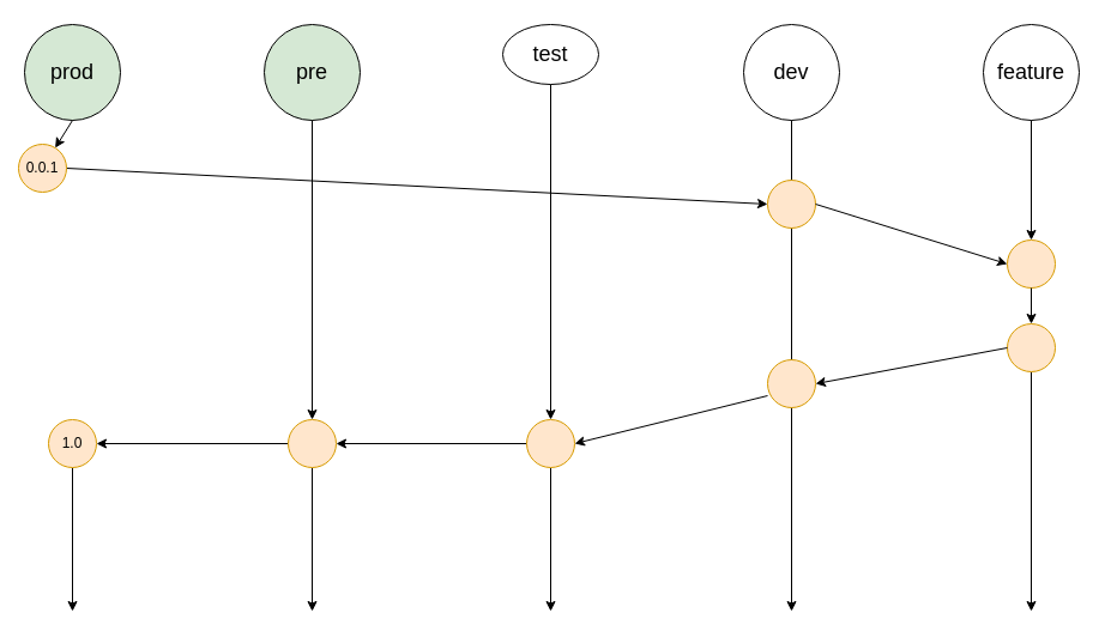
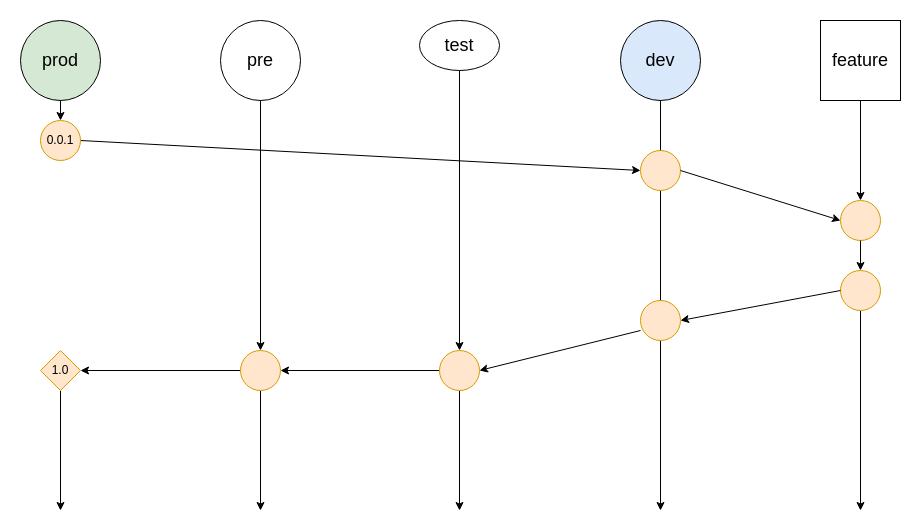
  <mxCell id="0" />
  <mxCell id="1" parent="0" />
  <mxCell id="2" style="edgeStyle=orthogonalEdgeStyle;rounded=0;orthogonalLoop=1;jettySize=auto;html=1;exitX=1;exitY=0.5;exitDx=0;exitDy=0;exitPerimeter=0;entryX=0;entryY=0.5;entryDx=0;entryDy=0;" parent="1" edge="1"><mxGeometry relative="1" as="geometry"><mxPoint x="70" y="330" as="sourcePoint" /></mxGeometry></mxCell>
  <mxCell id="3" style="edgeStyle=orthogonalEdgeStyle;rounded=0;orthogonalLoop=1;jettySize=auto;html=1;exitX=1;exitY=0.5;exitDx=0;exitDy=0;entryX=0;entryY=0.5;entryDx=0;entryDy=0;entryPerimeter=0;" parent="1" edge="1"><mxGeometry relative="1" as="geometry"><mxPoint x="230" y="330" as="sourcePoint" /></mxGeometry></mxCell>
  <mxCell id="4" style="edgeStyle=orthogonalEdgeStyle;rounded=0;orthogonalLoop=1;jettySize=auto;html=1;exitX=1;exitY=0.5;exitDx=0;exitDy=0;exitPerimeter=0;" parent="1" edge="1"><mxGeometry relative="1" as="geometry"><mxPoint x="404" y="330" as="sourcePoint" /></mxGeometry></mxCell>
  <mxCell id="5" value="Y" style="edgeLabel;html=1;align=center;verticalAlign=middle;resizable=0;points=[];" parent="4" vertex="1" connectable="0"><mxGeometry x="-0.079" y="-1" relative="1" as="geometry"><mxPoint as="offset" /></mxGeometry></mxCell>
  <mxCell id="6" value="" style="endArrow=classic;html=1;rounded=0;" parent="1" edge="1" source="32"><mxGeometry width="50" height="50" relative="1" as="geometry"><mxPoint x="60" y="90" as="sourcePoint" /><mxPoint x="60" y="510" as="targetPoint" /></mxGeometry></mxCell>
  <mxCell id="7" value="&lt;font style=&quot;font-size: 18px;&quot;&gt;prod&lt;/font&gt;" style="ellipse;whiteSpace=wrap;html=1;aspect=fixed;fillColor=#d5e8d4;" vertex="1" parent="1"><mxGeometry x="20" y="20" width="80" height="80" as="geometry" /></mxCell>
  <mxCell id="8" value="" style="endArrow=classic;html=1;rounded=0;" edge="1" parent="1" source="31"><mxGeometry width="50" height="50" relative="1" as="geometry"><mxPoint x="260" y="90" as="sourcePoint" /><mxPoint x="260" y="510" as="targetPoint" /></mxGeometry></mxCell>
- <mxCell id="9" value="&lt;font style=&quot;font-size: 18px;&quot;&gt;pre&lt;/font&gt;" style="ellipse;whiteSpace=wrap;html=1;aspect=fixed;fillColor=#d5e8d4;" vertex="1" parent="1"><mxGeometry x="220" y="20" width="80" height="80" as="geometry" /></mxCell>
+ <mxCell id="9" value="&lt;font style=&quot;font-size: 18px;&quot;&gt;pre&lt;/font&gt;" style="ellipse;whiteSpace=wrap;html=1;aspect=fixed;" vertex="1" parent="1"><mxGeometry x="220" y="20" width="80" height="80" as="geometry" /></mxCell>
  <mxCell id="10" value="" style="endArrow=classic;html=1;rounded=0;" edge="1" parent="1" source="27"><mxGeometry width="50" height="50" relative="1" as="geometry"><mxPoint x="459" y="90" as="sourcePoint" /><mxPoint x="459" y="510" as="targetPoint" /></mxGeometry></mxCell>
  <mxCell id="11" value="&lt;font style=&quot;font-size: 18px;&quot;&gt;test&lt;/font&gt;" style="ellipse;whiteSpace=wrap;html=1;aspect=fixed;" vertex="1" parent="1"><mxGeometry x="419" y="20" width="80" height="50" as="geometry" /></mxCell>
  <mxCell id="12" value="" style="endArrow=classic;html=1;rounded=0;" edge="1" parent="1"><mxGeometry width="50" height="50" relative="1" as="geometry"><mxPoint x="660" y="90" as="sourcePoint" /><mxPoint x="660" y="510" as="targetPoint" /></mxGeometry></mxCell>
- <mxCell id="13" value="&lt;font style=&quot;font-size: 18px;&quot;&gt;dev&lt;/font&gt;" style="ellipse;whiteSpace=wrap;html=1;aspect=fixed;" vertex="1" parent="1"><mxGeometry x="620" y="20" width="80" height="80" as="geometry" /></mxCell>
+ <mxCell id="13" value="&lt;font style=&quot;font-size: 18px;&quot;&gt;dev&lt;/font&gt;" style="ellipse;whiteSpace=wrap;html=1;aspect=fixed;fillColor=#dae8fc;" vertex="1" parent="1"><mxGeometry x="620" y="20" width="80" height="80" as="geometry" /></mxCell>
  <mxCell id="14" value="" style="endArrow=classic;html=1;rounded=0;" edge="1" parent="1" source="22"><mxGeometry width="50" height="50" relative="1" as="geometry"><mxPoint x="860" y="90" as="sourcePoint" /><mxPoint x="860" y="510" as="targetPoint" /></mxGeometry></mxCell>
- <mxCell id="15" value="&lt;font style=&quot;font-size: 18px;&quot;&gt;feature&lt;/font&gt;" style="ellipse;whiteSpace=wrap;html=1;aspect=fixed;" vertex="1" parent="1"><mxGeometry x="820" y="20" width="80" height="80" as="geometry" /></mxCell>
+ <mxCell id="15" value="&lt;font style=&quot;font-size: 18px;&quot;&gt;feature&lt;/font&gt;" style="whiteSpace=wrap;html=1;aspect=fixed;rounded=0;" vertex="1" parent="1"><mxGeometry x="820" y="20" width="80" height="80" as="geometry" /></mxCell>
  <mxCell id="16" value="" style="endArrow=classic;html=1;rounded=0;entryX=0;entryY=0.5;entryDx=0;entryDy=0;exitX=1;exitY=0.5;exitDx=0;exitDy=0;" edge="1" parent="1" source="34" target="17"><mxGeometry width="50" height="50" relative="1" as="geometry"><mxPoint x="100" y="140" as="sourcePoint" /><mxPoint x="620" y="170" as="targetPoint" /></mxGeometry></mxCell>
  <mxCell id="17" value="" style="ellipse;whiteSpace=wrap;html=1;aspect=fixed;fillStyle=solid;fillColor=#ffe6cc;strokeColor=#d79b00;" vertex="1" parent="1"><mxGeometry x="640" y="150" width="40" height="40" as="geometry" /></mxCell>
  <mxCell id="18" value="" style="endArrow=classic;html=1;rounded=0;exitX=0.5;exitY=1;exitDx=0;exitDy=0;" edge="1" parent="1" source="15" target="19"><mxGeometry width="50" height="50" relative="1" as="geometry"><mxPoint x="860" y="110" as="sourcePoint" /><mxPoint x="860" y="510" as="targetPoint" /></mxGeometry></mxCell>
  <mxCell id="19" value="" style="ellipse;whiteSpace=wrap;html=1;aspect=fixed;fillStyle=solid;fillColor=#ffe6cc;strokeColor=#d79b00;" vertex="1" parent="1"><mxGeometry x="840" y="200" width="40" height="40" as="geometry" /></mxCell>
  <mxCell id="20" value="" style="endArrow=classic;html=1;rounded=0;entryX=0;entryY=0.5;entryDx=0;entryDy=0;" edge="1" parent="1" target="19"><mxGeometry width="50" height="50" relative="1" as="geometry"><mxPoint x="680" y="170" as="sourcePoint" /><mxPoint x="730" y="120" as="targetPoint" /></mxGeometry></mxCell>
  <mxCell id="21" value="" style="endArrow=classic;html=1;rounded=0;" edge="1" parent="1" source="19" target="22"><mxGeometry width="50" height="50" relative="1" as="geometry"><mxPoint x="860" y="240" as="sourcePoint" /><mxPoint x="860" y="510" as="targetPoint" /></mxGeometry></mxCell>
  <mxCell id="22" value="" style="ellipse;whiteSpace=wrap;html=1;aspect=fixed;fillStyle=solid;fillColor=#ffe6cc;strokeColor=#d79b00;" vertex="1" parent="1"><mxGeometry x="840" y="270" width="40" height="40" as="geometry" /></mxCell>
  <mxCell id="23" value="" style="ellipse;whiteSpace=wrap;html=1;aspect=fixed;fillStyle=solid;fillColor=#ffe6cc;strokeColor=#d79b00;" vertex="1" parent="1"><mxGeometry x="640" y="300" width="40" height="40" as="geometry" /></mxCell>
  <mxCell id="24" value="" style="endArrow=classic;html=1;rounded=0;exitX=0;exitY=0.5;exitDx=0;exitDy=0;entryX=1;entryY=0.5;entryDx=0;entryDy=0;" edge="1" parent="1" source="22" target="23"><mxGeometry width="50" height="50" relative="1" as="geometry"><mxPoint x="760" y="340" as="sourcePoint" /><mxPoint x="710" y="400" as="targetPoint" /></mxGeometry></mxCell>
  <mxCell id="25" value="" style="endArrow=classic;html=1;rounded=0;exitX=0.5;exitY=1;exitDx=0;exitDy=0;" edge="1" parent="1" source="11" target="27"><mxGeometry width="50" height="50" relative="1" as="geometry"><mxPoint x="460" y="110" as="sourcePoint" /><mxPoint x="459" y="510" as="targetPoint" /></mxGeometry></mxCell>
  <mxCell id="26" value="" style="edgeStyle=orthogonalEdgeStyle;rounded=0;orthogonalLoop=1;jettySize=auto;html=1;" edge="1" parent="1" source="27" target="31"><mxGeometry relative="1" as="geometry" /></mxCell>
  <mxCell id="27" value="" style="ellipse;whiteSpace=wrap;html=1;aspect=fixed;fillStyle=solid;fillColor=#ffe6cc;strokeColor=#d79b00;" vertex="1" parent="1"><mxGeometry x="439" y="350" width="40" height="40" as="geometry" /></mxCell>
  <mxCell id="28" value="" style="endArrow=classic;html=1;rounded=0;entryX=1;entryY=0.5;entryDx=0;entryDy=0;" edge="1" parent="1" target="27"><mxGeometry width="50" height="50" relative="1" as="geometry"><mxPoint x="640" y="330" as="sourcePoint" /><mxPoint x="690" y="280" as="targetPoint" /></mxGeometry></mxCell>
  <mxCell id="29" value="" style="endArrow=classic;html=1;rounded=0;" edge="1" parent="1" target="31"><mxGeometry width="50" height="50" relative="1" as="geometry"><mxPoint x="260" y="100" as="sourcePoint" /><mxPoint x="260" y="510" as="targetPoint" /></mxGeometry></mxCell>
  <mxCell id="30" value="" style="edgeStyle=orthogonalEdgeStyle;rounded=0;orthogonalLoop=1;jettySize=auto;html=1;" edge="1" parent="1" source="31" target="32"><mxGeometry relative="1" as="geometry" /></mxCell>
  <mxCell id="31" value="" style="ellipse;whiteSpace=wrap;html=1;aspect=fixed;fillStyle=solid;fillColor=#ffe6cc;strokeColor=#d79b00;" vertex="1" parent="1"><mxGeometry x="240" y="350" width="40" height="40" as="geometry" /></mxCell>
- <mxCell id="32" value="1.0" style="ellipse;whiteSpace=wrap;html=1;aspect=fixed;fillStyle=solid;fillColor=#ffe6cc;strokeColor=#d79b00;" vertex="1" parent="1"><mxGeometry x="40" y="350" width="40" height="40" as="geometry" /></mxCell>
+ <mxCell id="32" value="1.0" style="rhombus;whiteSpace=wrap;html=1;aspect=fixed;fillStyle=solid;fillColor=#ffe6cc;strokeColor=#d79b00;" vertex="1" parent="1"><mxGeometry x="40" y="350" width="40" height="40" as="geometry" /></mxCell>
  <mxCell id="33" value="" style="endArrow=classic;html=1;rounded=0;" edge="1" parent="1" target="34"><mxGeometry width="50" height="50" relative="1" as="geometry"><mxPoint x="60" y="100" as="sourcePoint" /><mxPoint x="60" y="350" as="targetPoint" /></mxGeometry></mxCell>
- <mxCell id="34" value="0.0.1" style="ellipse;whiteSpace=wrap;html=1;aspect=fixed;fillStyle=solid;fillColor=#ffe6cc;strokeColor=#d79b00;" vertex="1" parent="1"><mxGeometry x="15" y="120" width="40" height="40" as="geometry" /></mxCell>
+ <mxCell id="34" value="0.0.1" style="ellipse;whiteSpace=wrap;html=1;aspect=fixed;fillStyle=solid;fillColor=#ffe6cc;strokeColor=#d79b00;" vertex="1" parent="1"><mxGeometry x="40" y="120" width="40" height="40" as="geometry" /></mxCell>
